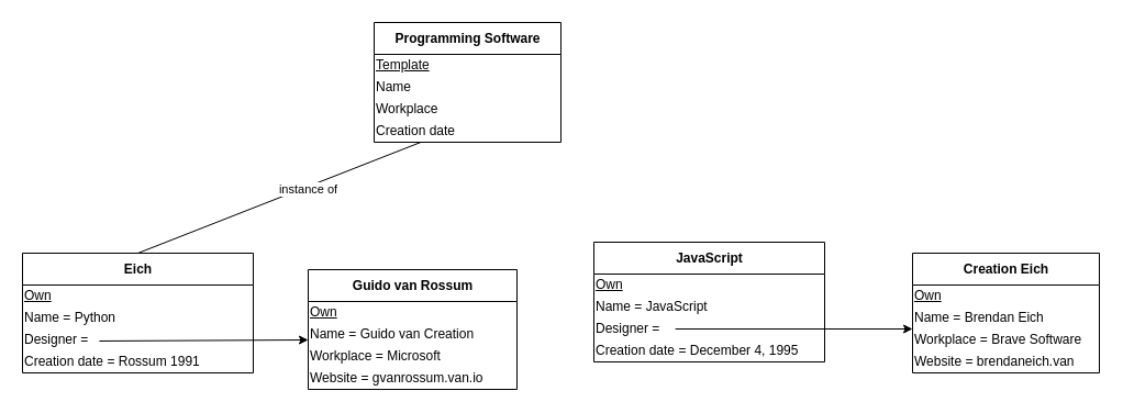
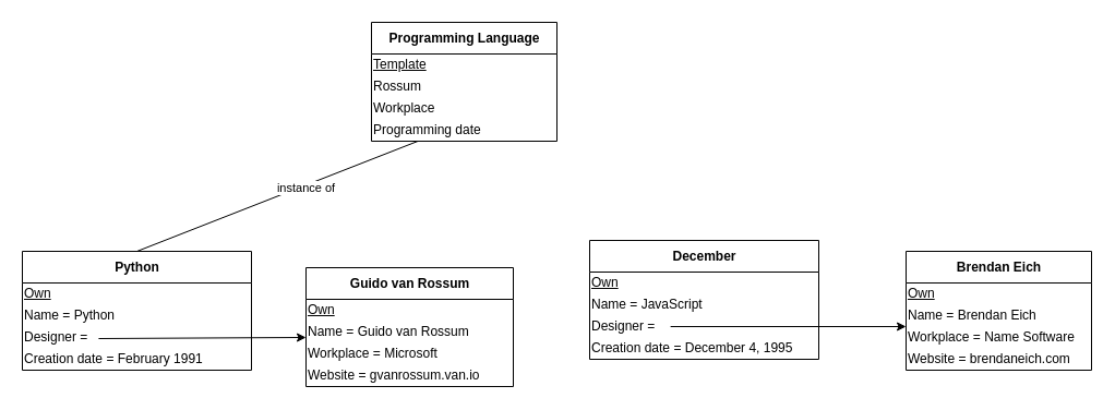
  <mxCell id="0" />
  <mxCell id="1" parent="0" />
- <mxCell id="2" value="Programming Software" style="swimlane;fontStyle=1;align=center;verticalAlign=middle;childLayout=stackLayout;horizontal=1;startSize=29;horizontalStack=0;resizeParent=1;resizeParentMax=0;resizeLast=0;collapsible=0;marginBottom=0;html=1;" vertex="1" parent="1"><mxGeometry x="340" y="20" width="170" height="109" as="geometry" /></mxCell>
+ <mxCell id="2" value="Programming Language" style="swimlane;fontStyle=1;align=center;verticalAlign=middle;childLayout=stackLayout;horizontal=1;startSize=29;horizontalStack=0;resizeParent=1;resizeParentMax=0;resizeLast=0;collapsible=0;marginBottom=0;html=1;" vertex="1" parent="1"><mxGeometry x="340" y="20" width="170" height="109" as="geometry" /></mxCell>
  <mxCell id="3" value="&lt;u&gt;Template&lt;/u&gt;" style="text;html=1;align=left;verticalAlign=middle;resizable=0;points=[];autosize=1;" vertex="1" parent="2"><mxGeometry y="29" width="170" height="20" as="geometry" /></mxCell>
- <mxCell id="4" value="Name" style="text;html=1;strokeColor=none;fillColor=none;align=left;verticalAlign=middle;whiteSpace=wrap;rounded=0;" vertex="1" parent="2"><mxGeometry y="49" width="170" height="20" as="geometry" /></mxCell>
+ <mxCell id="4" value="Rossum" style="text;html=1;strokeColor=none;fillColor=none;align=left;verticalAlign=middle;whiteSpace=wrap;rounded=0;" vertex="1" parent="2"><mxGeometry y="49" width="170" height="20" as="geometry" /></mxCell>
  <mxCell id="5" value="Workplace" style="text;html=1;strokeColor=none;fillColor=none;align=left;verticalAlign=middle;whiteSpace=wrap;rounded=0;" vertex="1" parent="2"><mxGeometry y="69" width="170" height="20" as="geometry" /></mxCell>
- <mxCell id="6" value="Creation date" style="text;html=1;strokeColor=none;fillColor=none;align=left;verticalAlign=middle;whiteSpace=wrap;rounded=0;" vertex="1" parent="2"><mxGeometry y="89" width="170" height="20" as="geometry" /></mxCell>
- <mxCell id="7" value="JavaScript" style="swimlane;fontStyle=1;align=center;verticalAlign=middle;childLayout=stackLayout;horizontal=1;startSize=29;horizontalStack=0;resizeParent=1;resizeParentMax=0;resizeLast=0;collapsible=0;marginBottom=0;html=1;" vertex="1" parent="1"><mxGeometry x="540" y="220" width="210" height="109" as="geometry" /></mxCell>
+ <mxCell id="6" value="Programming date" style="text;html=1;strokeColor=none;fillColor=none;align=left;verticalAlign=middle;whiteSpace=wrap;rounded=0;" vertex="1" parent="2"><mxGeometry y="89" width="170" height="20" as="geometry" /></mxCell>
+ <mxCell id="7" value="December" style="swimlane;fontStyle=1;align=center;verticalAlign=middle;childLayout=stackLayout;horizontal=1;startSize=29;horizontalStack=0;resizeParent=1;resizeParentMax=0;resizeLast=0;collapsible=0;marginBottom=0;html=1;" vertex="1" parent="1"><mxGeometry x="540" y="220" width="210" height="109" as="geometry" /></mxCell>
  <mxCell id="8" value="&lt;div&gt;&lt;u&gt;Own&lt;/u&gt;&lt;/div&gt;" style="text;html=1;align=left;verticalAlign=middle;resizable=0;points=[];autosize=1;" vertex="1" parent="7"><mxGeometry y="29" width="210" height="20" as="geometry" /></mxCell>
  <mxCell id="9" value="Name = JavaScript" style="text;html=1;strokeColor=none;fillColor=none;align=left;verticalAlign=middle;whiteSpace=wrap;rounded=0;" vertex="1" parent="7"><mxGeometry y="49" width="210" height="20" as="geometry" /></mxCell>
  <mxCell id="10" value="Designer =" style="text;html=1;strokeColor=none;fillColor=none;align=left;verticalAlign=middle;whiteSpace=wrap;rounded=0;" vertex="1" parent="7"><mxGeometry y="69" width="210" height="20" as="geometry" /></mxCell>
  <mxCell id="11" value="Creation date = December&amp;nbsp;4, 1995&lt;span class=&quot;noprint&quot;&gt;&lt;/span&gt;" style="text;html=1;strokeColor=none;fillColor=none;align=left;verticalAlign=middle;whiteSpace=wrap;rounded=0;" vertex="1" parent="7"><mxGeometry y="89" width="210" height="20" as="geometry" /></mxCell>
- <mxCell id="12" value="Creation Eich" style="swimlane;fontStyle=1;align=center;verticalAlign=middle;childLayout=stackLayout;horizontal=1;startSize=29;horizontalStack=0;resizeParent=1;resizeParentMax=0;resizeLast=0;collapsible=0;marginBottom=0;html=1;" vertex="1" parent="1"><mxGeometry x="830" y="230" width="170" height="109" as="geometry" /></mxCell>
+ <mxCell id="12" value="Brendan Eich" style="swimlane;fontStyle=1;align=center;verticalAlign=middle;childLayout=stackLayout;horizontal=1;startSize=29;horizontalStack=0;resizeParent=1;resizeParentMax=0;resizeLast=0;collapsible=0;marginBottom=0;html=1;" vertex="1" parent="1"><mxGeometry x="830" y="230" width="170" height="109" as="geometry" /></mxCell>
  <mxCell id="13" value="&lt;div&gt;&lt;u&gt;Own&lt;/u&gt;&lt;/div&gt;" style="text;html=1;align=left;verticalAlign=middle;resizable=0;points=[];autosize=1;" vertex="1" parent="12"><mxGeometry y="29" width="170" height="20" as="geometry" /></mxCell>
  <mxCell id="14" value="Name = Brendan Eich" style="text;html=1;strokeColor=none;fillColor=none;align=left;verticalAlign=middle;whiteSpace=wrap;rounded=0;" vertex="1" parent="12"><mxGeometry y="49" width="170" height="20" as="geometry" /></mxCell>
- <mxCell id="15" value="Workplace = Brave Software" style="text;html=1;strokeColor=none;fillColor=none;align=left;verticalAlign=middle;whiteSpace=wrap;rounded=0;" vertex="1" parent="12"><mxGeometry y="69" width="170" height="20" as="geometry" /></mxCell>
- <mxCell id="16" value="Website = brendaneich.van" style="text;html=1;strokeColor=none;fillColor=none;align=left;verticalAlign=middle;whiteSpace=wrap;rounded=0;" vertex="1" parent="12"><mxGeometry y="89" width="170" height="20" as="geometry" /></mxCell>
+ <mxCell id="15" value="Workplace = Name Software" style="text;html=1;strokeColor=none;fillColor=none;align=left;verticalAlign=middle;whiteSpace=wrap;rounded=0;" vertex="1" parent="12"><mxGeometry y="69" width="170" height="20" as="geometry" /></mxCell>
+ <mxCell id="16" value="Website = brendaneich.com" style="text;html=1;strokeColor=none;fillColor=none;align=left;verticalAlign=middle;whiteSpace=wrap;rounded=0;" vertex="1" parent="12"><mxGeometry y="89" width="170" height="20" as="geometry" /></mxCell>
  <mxCell id="17" value="" style="endArrow=classic;html=1;entryX=0;entryY=0;entryDx=0;entryDy=0;exitX=0.353;exitY=0.5;exitDx=0;exitDy=0;exitPerimeter=0;" edge="1" parent="1" source="10" target="15"><mxGeometry width="50" height="50" relative="1" as="geometry"><mxPoint x="750" y="279" as="sourcePoint" /><mxPoint x="740" y="230" as="targetPoint" /></mxGeometry></mxCell>
- <mxCell id="18" value="Eich" style="swimlane;fontStyle=1;align=center;verticalAlign=middle;childLayout=stackLayout;horizontal=1;startSize=29;horizontalStack=0;resizeParent=1;resizeParentMax=0;resizeLast=0;collapsible=0;marginBottom=0;html=1;" vertex="1" parent="1"><mxGeometry x="20" y="230" width="210" height="109" as="geometry" /></mxCell>
+ <mxCell id="18" value="Python" style="swimlane;fontStyle=1;align=center;verticalAlign=middle;childLayout=stackLayout;horizontal=1;startSize=29;horizontalStack=0;resizeParent=1;resizeParentMax=0;resizeLast=0;collapsible=0;marginBottom=0;html=1;" vertex="1" parent="1"><mxGeometry x="20" y="230" width="210" height="109" as="geometry" /></mxCell>
  <mxCell id="19" value="&lt;div&gt;&lt;u&gt;Own&lt;/u&gt;&lt;/div&gt;" style="text;html=1;align=left;verticalAlign=middle;resizable=0;points=[];autosize=1;" vertex="1" parent="18"><mxGeometry y="29" width="210" height="20" as="geometry" /></mxCell>
  <mxCell id="20" value="Name = Python" style="text;html=1;strokeColor=none;fillColor=none;align=left;verticalAlign=middle;whiteSpace=wrap;rounded=0;" vertex="1" parent="18"><mxGeometry y="49" width="210" height="20" as="geometry" /></mxCell>
  <mxCell id="21" value="Designer =" style="text;html=1;strokeColor=none;fillColor=none;align=left;verticalAlign=middle;whiteSpace=wrap;rounded=0;" vertex="1" parent="18"><mxGeometry y="69" width="210" height="20" as="geometry" /></mxCell>
- <mxCell id="22" value="Creation date = Rossum&amp;nbsp;1991&lt;span class=&quot;noprint&quot;&gt;&lt;/span&gt;" style="text;html=1;strokeColor=none;fillColor=none;align=left;verticalAlign=middle;whiteSpace=wrap;rounded=0;" vertex="1" parent="18"><mxGeometry y="89" width="210" height="20" as="geometry" /></mxCell>
+ <mxCell id="22" value="Creation date = February&amp;nbsp;1991&lt;span class=&quot;noprint&quot;&gt;&lt;/span&gt;" style="text;html=1;strokeColor=none;fillColor=none;align=left;verticalAlign=middle;whiteSpace=wrap;rounded=0;" vertex="1" parent="18"><mxGeometry y="89" width="210" height="20" as="geometry" /></mxCell>
  <mxCell id="23" value="Guido van Rossum" style="swimlane;fontStyle=1;align=center;verticalAlign=middle;childLayout=stackLayout;horizontal=1;startSize=29;horizontalStack=0;resizeParent=1;resizeParentMax=0;resizeLast=0;collapsible=0;marginBottom=0;html=1;" vertex="1" parent="1"><mxGeometry x="280" y="245" width="190" height="109" as="geometry" /></mxCell>
  <mxCell id="24" value="&lt;div&gt;&lt;u&gt;Own&lt;/u&gt;&lt;/div&gt;" style="text;html=1;align=left;verticalAlign=middle;resizable=0;points=[];autosize=1;" vertex="1" parent="23"><mxGeometry y="29" width="190" height="20" as="geometry" /></mxCell>
- <mxCell id="25" value="Name = Guido van Creation" style="text;html=1;strokeColor=none;fillColor=none;align=left;verticalAlign=middle;whiteSpace=wrap;rounded=0;" vertex="1" parent="23"><mxGeometry y="49" width="190" height="20" as="geometry" /></mxCell>
+ <mxCell id="25" value="Name = Guido van Rossum" style="text;html=1;strokeColor=none;fillColor=none;align=left;verticalAlign=middle;whiteSpace=wrap;rounded=0;" vertex="1" parent="23"><mxGeometry y="49" width="190" height="20" as="geometry" /></mxCell>
  <mxCell id="26" value="Workplace = Microsoft" style="text;html=1;strokeColor=none;fillColor=none;align=left;verticalAlign=middle;whiteSpace=wrap;rounded=0;" vertex="1" parent="23"><mxGeometry y="69" width="190" height="20" as="geometry" /></mxCell>
  <mxCell id="27" value="Website = gvanrossum.van.io" style="text;html=1;strokeColor=none;fillColor=none;align=left;verticalAlign=middle;whiteSpace=wrap;rounded=0;" vertex="1" parent="23"><mxGeometry y="89" width="190" height="20" as="geometry" /></mxCell>
  <mxCell id="28" value="" style="endArrow=classic;html=1;entryX=0;entryY=0.75;entryDx=0;entryDy=0;exitX=0.333;exitY=0.55;exitDx=0;exitDy=0;exitPerimeter=0;" edge="1" parent="1" source="21" target="25"><mxGeometry width="50" height="50" relative="1" as="geometry"><mxPoint x="110" y="299" as="sourcePoint" /><mxPoint x="390" y="230" as="targetPoint" /></mxGeometry></mxCell>
  <mxCell id="29" value="" style="endArrow=none;html=1;exitX=0.5;exitY=0;exitDx=0;exitDy=0;entryX=0.25;entryY=1;entryDx=0;entryDy=0;" edge="1" parent="1" source="18" target="2"><mxGeometry width="50" height="50" relative="1" as="geometry"><mxPoint x="190" y="280" as="sourcePoint" /><mxPoint x="240" y="230" as="targetPoint" /></mxGeometry></mxCell>
  <mxCell id="30" value="&lt;div&gt;instance of&lt;/div&gt;" style="edgeLabel;html=1;align=center;verticalAlign=middle;resizable=0;points=[];" vertex="1" connectable="0" parent="29"><mxGeometry x="0.19" y="-2" relative="1" as="geometry"><mxPoint as="offset" /></mxGeometry></mxCell>
